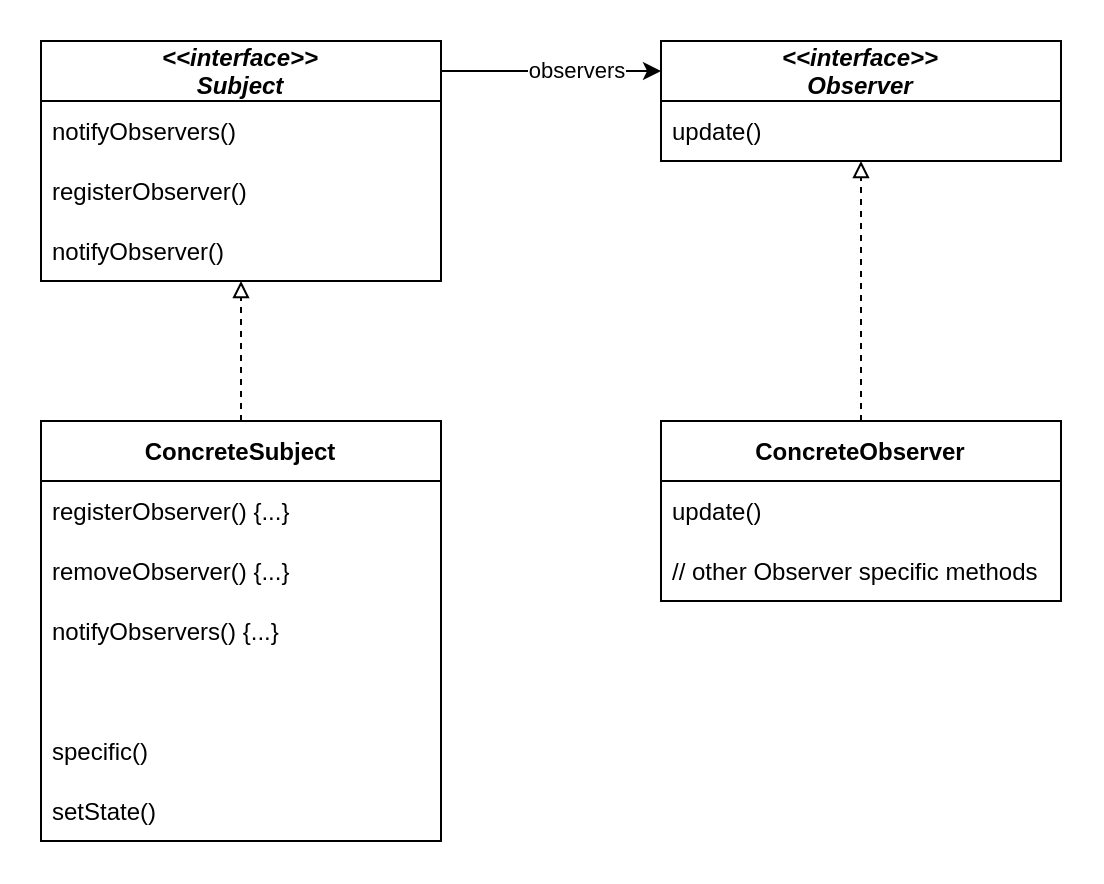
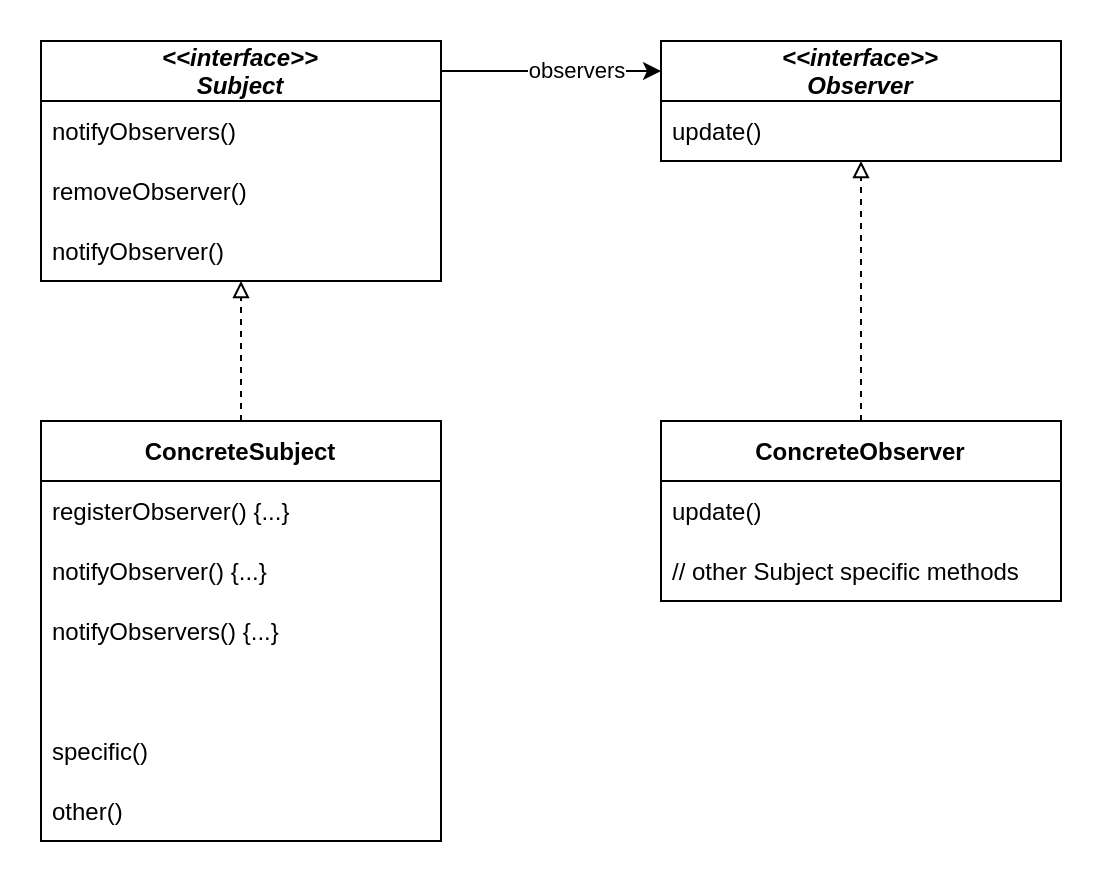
  <mxCell id="0" />
  <mxCell id="1" parent="0" />
  <mxCell id="2" value="&lt;&lt;interface&gt;&gt;&#10;Subject" style="swimlane;fontStyle=3;childLayout=stackLayout;horizontal=1;startSize=30;horizontalStack=0;resizeParent=1;resizeParentMax=0;resizeLast=0;collapsible=1;marginBottom=0;" parent="1" vertex="1"><mxGeometry x="20" y="20" width="200" height="120" as="geometry" /></mxCell>
  <mxCell id="3" value="notifyObservers()" style="text;strokeColor=none;fillColor=none;align=left;verticalAlign=middle;spacingLeft=4;spacingRight=4;overflow=hidden;points=[[0,0.5],[1,0.5]];portConstraint=eastwest;rotatable=0;" parent="2" vertex="1"><mxGeometry y="30" width="200" height="30" as="geometry" /></mxCell>
- <mxCell id="4" value="registerObserver()" style="text;strokeColor=none;fillColor=none;align=left;verticalAlign=middle;spacingLeft=4;spacingRight=4;overflow=hidden;points=[[0,0.5],[1,0.5]];portConstraint=eastwest;rotatable=0;" parent="2" vertex="1"><mxGeometry y="60" width="200" height="30" as="geometry" /></mxCell>
+ <mxCell id="4" value="removeObserver()" style="text;strokeColor=none;fillColor=none;align=left;verticalAlign=middle;spacingLeft=4;spacingRight=4;overflow=hidden;points=[[0,0.5],[1,0.5]];portConstraint=eastwest;rotatable=0;" parent="2" vertex="1"><mxGeometry y="60" width="200" height="30" as="geometry" /></mxCell>
  <mxCell id="5" value="notifyObserver()" style="text;strokeColor=none;fillColor=none;align=left;verticalAlign=middle;spacingLeft=4;spacingRight=4;overflow=hidden;points=[[0,0.5],[1,0.5]];portConstraint=eastwest;rotatable=0;" parent="2" vertex="1"><mxGeometry y="90" width="200" height="30" as="geometry" /></mxCell>
  <mxCell id="6" value="&lt;&lt;interface&gt;&gt;&#10;Observer" style="swimlane;fontStyle=3;childLayout=stackLayout;horizontal=1;startSize=30;horizontalStack=0;resizeParent=1;resizeParentMax=0;resizeLast=0;collapsible=1;marginBottom=0;" parent="1" vertex="1"><mxGeometry x="330" y="20" width="200" height="60" as="geometry" /></mxCell>
  <mxCell id="7" value="update()" style="text;strokeColor=none;fillColor=none;align=left;verticalAlign=middle;spacingLeft=4;spacingRight=4;overflow=hidden;points=[[0,0.5],[1,0.5]];portConstraint=eastwest;rotatable=0;" parent="6" vertex="1"><mxGeometry y="30" width="200" height="30" as="geometry" /></mxCell>
  <mxCell id="8" value="" style="endArrow=classic;html=1;rounded=0;entryX=0;entryY=0.25;entryDx=0;entryDy=0;" parent="1" target="6" edge="1"><mxGeometry width="50" height="50" relative="1" as="geometry"><mxPoint x="220" y="35" as="sourcePoint" /><mxPoint x="300" y="160" as="targetPoint" /></mxGeometry></mxCell>
  <mxCell id="9" value="observers" style="edgeLabel;html=1;align=center;verticalAlign=middle;resizable=0;points=[];" parent="8" vertex="1" connectable="0"><mxGeometry x="0.331" y="-1" relative="1" as="geometry"><mxPoint x="-6" y="-2" as="offset" /></mxGeometry></mxCell>
  <mxCell id="10" value="ConcreteSubject" style="swimlane;fontStyle=1;childLayout=stackLayout;horizontal=1;startSize=30;horizontalStack=0;resizeParent=1;resizeParentMax=0;resizeLast=0;collapsible=1;marginBottom=0;" parent="1" vertex="1"><mxGeometry x="20" y="210" width="200" height="210" as="geometry" /></mxCell>
  <mxCell id="11" value="registerObserver() {...}" style="text;strokeColor=none;fillColor=none;align=left;verticalAlign=middle;spacingLeft=4;spacingRight=4;overflow=hidden;points=[[0,0.5],[1,0.5]];portConstraint=eastwest;rotatable=0;" parent="10" vertex="1"><mxGeometry y="30" width="200" height="30" as="geometry" /></mxCell>
- <mxCell id="12" value="removeObserver() {...}" style="text;strokeColor=none;fillColor=none;align=left;verticalAlign=middle;spacingLeft=4;spacingRight=4;overflow=hidden;points=[[0,0.5],[1,0.5]];portConstraint=eastwest;rotatable=0;" parent="10" vertex="1"><mxGeometry y="60" width="200" height="30" as="geometry" /></mxCell>
+ <mxCell id="12" value="notifyObserver() {...}" style="text;strokeColor=none;fillColor=none;align=left;verticalAlign=middle;spacingLeft=4;spacingRight=4;overflow=hidden;points=[[0,0.5],[1,0.5]];portConstraint=eastwest;rotatable=0;" parent="10" vertex="1"><mxGeometry y="60" width="200" height="30" as="geometry" /></mxCell>
  <mxCell id="13" value="notifyObservers() {...}" style="text;strokeColor=none;fillColor=none;align=left;verticalAlign=middle;spacingLeft=4;spacingRight=4;overflow=hidden;points=[[0,0.5],[1,0.5]];portConstraint=eastwest;rotatable=0;" parent="10" vertex="1"><mxGeometry y="90" width="200" height="30" as="geometry" /></mxCell>
  <mxCell id="14" value=" " style="text;strokeColor=none;fillColor=none;align=left;verticalAlign=middle;spacingLeft=4;spacingRight=4;overflow=hidden;points=[[0,0.5],[1,0.5]];portConstraint=eastwest;rotatable=0;" parent="10" vertex="1"><mxGeometry y="120" width="200" height="30" as="geometry" /></mxCell>
  <mxCell id="15" value="specific()" style="text;strokeColor=none;fillColor=none;align=left;verticalAlign=middle;spacingLeft=4;spacingRight=4;overflow=hidden;points=[[0,0.5],[1,0.5]];portConstraint=eastwest;rotatable=0;" parent="10" vertex="1"><mxGeometry y="150" width="200" height="30" as="geometry" /></mxCell>
- <mxCell id="16" value="setState()" style="text;strokeColor=none;fillColor=none;align=left;verticalAlign=middle;spacingLeft=4;spacingRight=4;overflow=hidden;points=[[0,0.5],[1,0.5]];portConstraint=eastwest;rotatable=0;" parent="10" vertex="1"><mxGeometry y="180" width="200" height="30" as="geometry" /></mxCell>
+ <mxCell id="16" value="other()" style="text;strokeColor=none;fillColor=none;align=left;verticalAlign=middle;spacingLeft=4;spacingRight=4;overflow=hidden;points=[[0,0.5],[1,0.5]];portConstraint=eastwest;rotatable=0;" parent="10" vertex="1"><mxGeometry y="180" width="200" height="30" as="geometry" /></mxCell>
  <mxCell id="17" value="ConcreteObserver" style="swimlane;fontStyle=1;childLayout=stackLayout;horizontal=1;startSize=30;horizontalStack=0;resizeParent=1;resizeParentMax=0;resizeLast=0;collapsible=1;marginBottom=0;" parent="1" vertex="1"><mxGeometry x="330" y="210" width="200" height="90" as="geometry" /></mxCell>
  <mxCell id="18" value="update()" style="text;strokeColor=none;fillColor=none;align=left;verticalAlign=middle;spacingLeft=4;spacingRight=4;overflow=hidden;points=[[0,0.5],[1,0.5]];portConstraint=eastwest;rotatable=0;" parent="17" vertex="1"><mxGeometry y="30" width="200" height="30" as="geometry" /></mxCell>
- <mxCell id="19" value="// other Observer specific methods" style="text;strokeColor=none;fillColor=none;align=left;verticalAlign=middle;spacingLeft=4;spacingRight=4;overflow=hidden;points=[[0,0.5],[1,0.5]];portConstraint=eastwest;rotatable=0;" parent="17" vertex="1"><mxGeometry y="60" width="200" height="30" as="geometry" /></mxCell>
+ <mxCell id="19" value="// other Subject specific methods" style="text;strokeColor=none;fillColor=none;align=left;verticalAlign=middle;spacingLeft=4;spacingRight=4;overflow=hidden;points=[[0,0.5],[1,0.5]];portConstraint=eastwest;rotatable=0;" parent="17" vertex="1"><mxGeometry y="60" width="200" height="30" as="geometry" /></mxCell>
  <mxCell id="20" value="" style="endArrow=block;html=1;rounded=0;dashed=1;endFill=0;" parent="1" source="10" target="2" edge="1"><mxGeometry width="50" height="50" relative="1" as="geometry"><mxPoint x="-60" y="230" as="sourcePoint" /><mxPoint x="-10" y="180" as="targetPoint" /></mxGeometry></mxCell>
  <mxCell id="21" value="" style="endArrow=block;html=1;rounded=0;dashed=1;endFill=0;" parent="1" source="17" target="6" edge="1"><mxGeometry width="50" height="50" relative="1" as="geometry"><mxPoint x="460" y="130" as="sourcePoint" /><mxPoint x="460" y="60" as="targetPoint" /></mxGeometry></mxCell>
